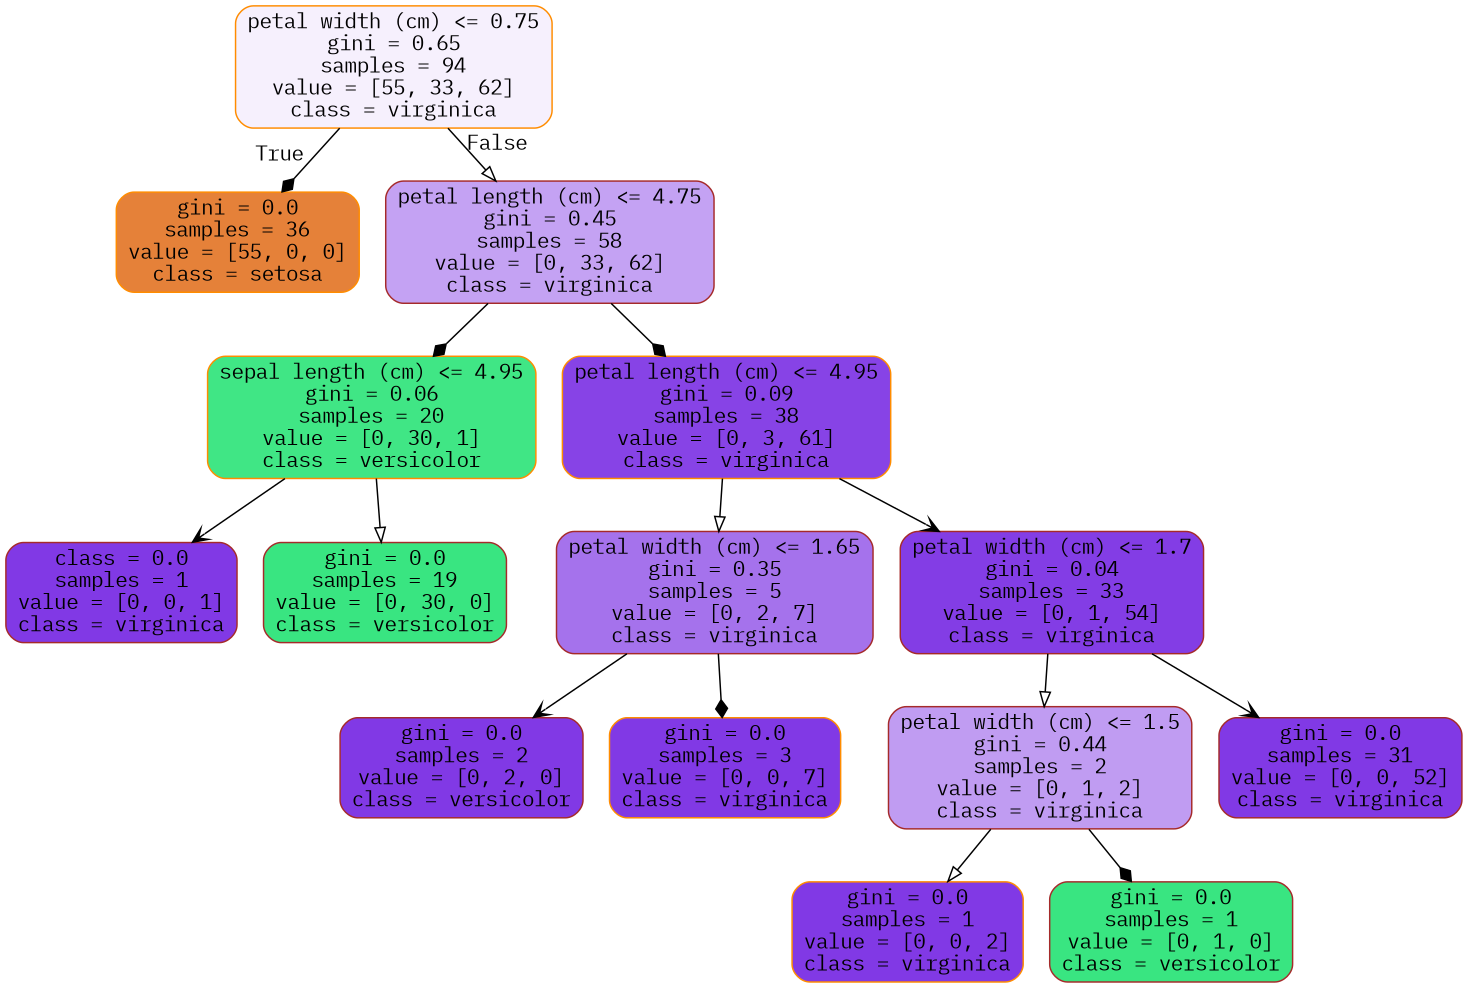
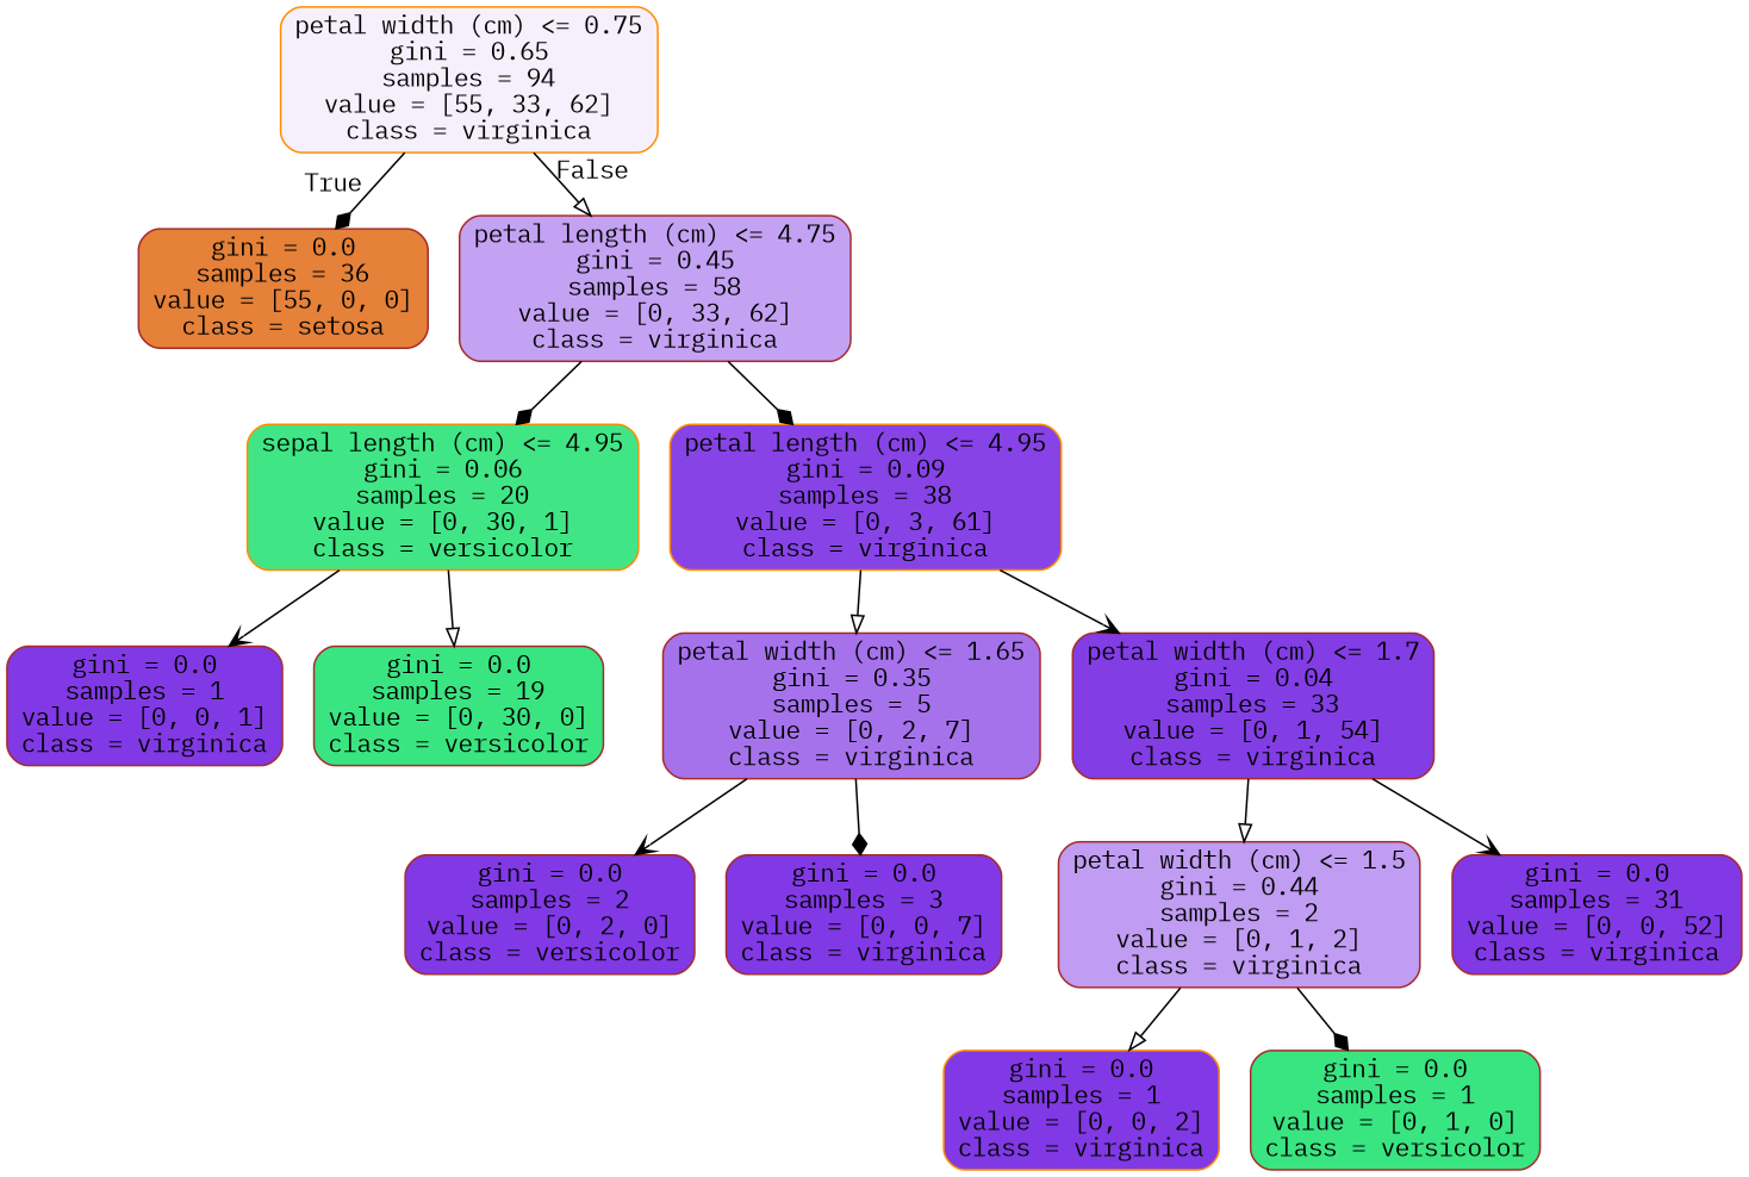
  digraph {
    fontname="IBM Plex Mono"
    node [color=brown fillcolor="#8139e5" fontname="IBM Plex Mono" shape=box style="filled, rounded"]
    edge [arrowhead=diamond fontname="IBM Plex Mono"]
    n1 [color=darkorange fillcolor="#f6f0fd" label="petal width (cm) <= 0.75\ngini = 0.65\nsamples = 94\nvalue = [55, 33, 62]\nclass = virginica"]
-   n2 [color=darkorange fillcolor="#e58139" label="gini = 0.0\nsamples = 36\nvalue = [55, 0, 0]\nclass = setosa"]
+   n2 [fillcolor="#e58139" label="gini = 0.0\nsamples = 36\nvalue = [55, 0, 0]\nclass = setosa"]
    n3 [fillcolor="#c4a2f3" label="petal length (cm) <= 4.75\ngini = 0.45\nsamples = 58\nvalue = [0, 33, 62]\nclass = virginica"]
    n4 [color=darkorange fillcolor="#40e685" label="sepal length (cm) <= 4.95\ngini = 0.06\nsamples = 20\nvalue = [0, 30, 1]\nclass = versicolor"]
    n5 [color=darkorange fillcolor="#8743e6" label="petal length (cm) <= 4.95\ngini = 0.09\nsamples = 38\nvalue = [0, 3, 61]\nclass = virginica"]
-   n6 [label="class = 0.0\nsamples = 1\nvalue = [0, 0, 1]\nclass = virginica"]
+   n6 [label="gini = 0.0\nsamples = 1\nvalue = [0, 0, 1]\nclass = virginica"]
    n7 [fillcolor="#39e581" label="gini = 0.0\nsamples = 19\nvalue = [0, 30, 0]\nclass = versicolor"]
    n8 [fillcolor="#a572ec" label="petal width (cm) <= 1.65\ngini = 0.35\nsamples = 5\nvalue = [0, 2, 7]\nclass = virginica"]
    n9 [fillcolor="#833de5" label="petal width (cm) <= 1.7\ngini = 0.04\nsamples = 33\nvalue = [0, 1, 54]\nclass = virginica"]
    n10 [label="gini = 0.0\nsamples = 2\nvalue = [0, 2, 0]\nclass = versicolor"]
-   n11 [color=darkorange label="gini = 0.0\nsamples = 3\nvalue = [0, 0, 7]\nclass = virginica"]
+   n11 [label="gini = 0.0\nsamples = 3\nvalue = [0, 0, 7]\nclass = virginica"]
    n12 [fillcolor="#c09cf2" label="petal width (cm) <= 1.5\ngini = 0.44\nsamples = 2\nvalue = [0, 1, 2]\nclass = virginica"]
    n13 [label="gini = 0.0\nsamples = 31\nvalue = [0, 0, 52]\nclass = virginica"]
    n14 [color=darkorange label="gini = 0.0\nsamples = 1\nvalue = [0, 0, 2]\nclass = virginica"]
    n15 [fillcolor="#39e581" label="gini = 0.0\nsamples = 1\nvalue = [0, 1, 0]\nclass = versicolor"]
    n1 -> n2 [headlabel=True labelangle=45 labeldistance=2.5]
    n1 -> n3 [arrowhead=onormal headlabel=False labelangle=-45 labeldistance=2.5]
    n3 -> n4
    n3 -> n5
    n4 -> n6 [arrowhead=vee]
    n4 -> n7 [arrowhead=onormal]
    n5 -> n8 [arrowhead=onormal]
    n5 -> n9 [arrowhead=vee]
    n8 -> n10 [arrowhead=vee]
    n8 -> n11
    n9 -> n12 [arrowhead=onormal]
    n9 -> n13 [arrowhead=vee]
    n12 -> n14 [arrowhead=onormal]
    n12 -> n15
  }
